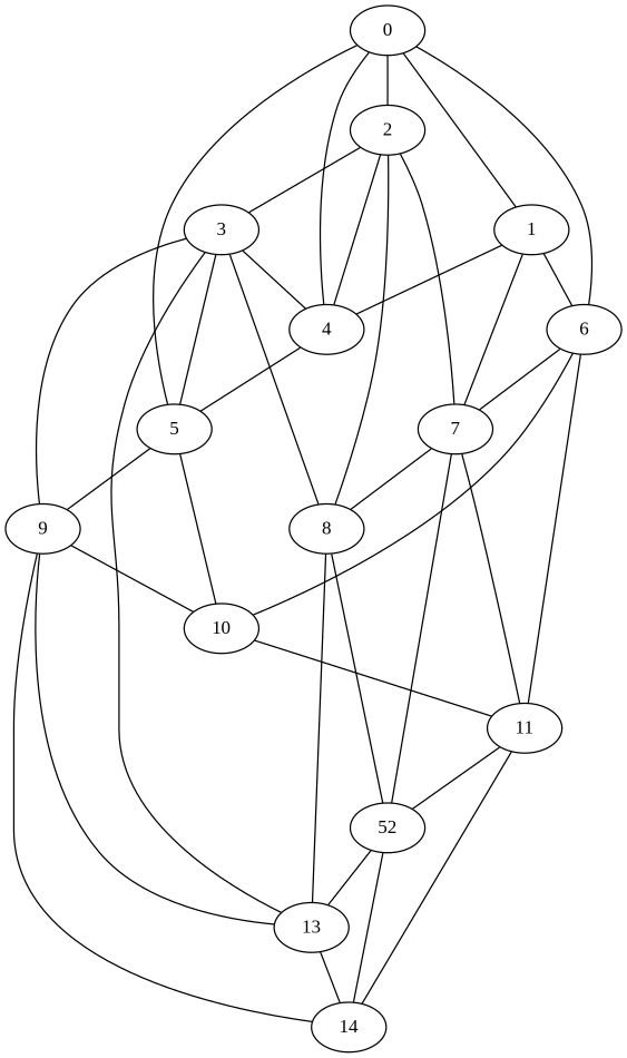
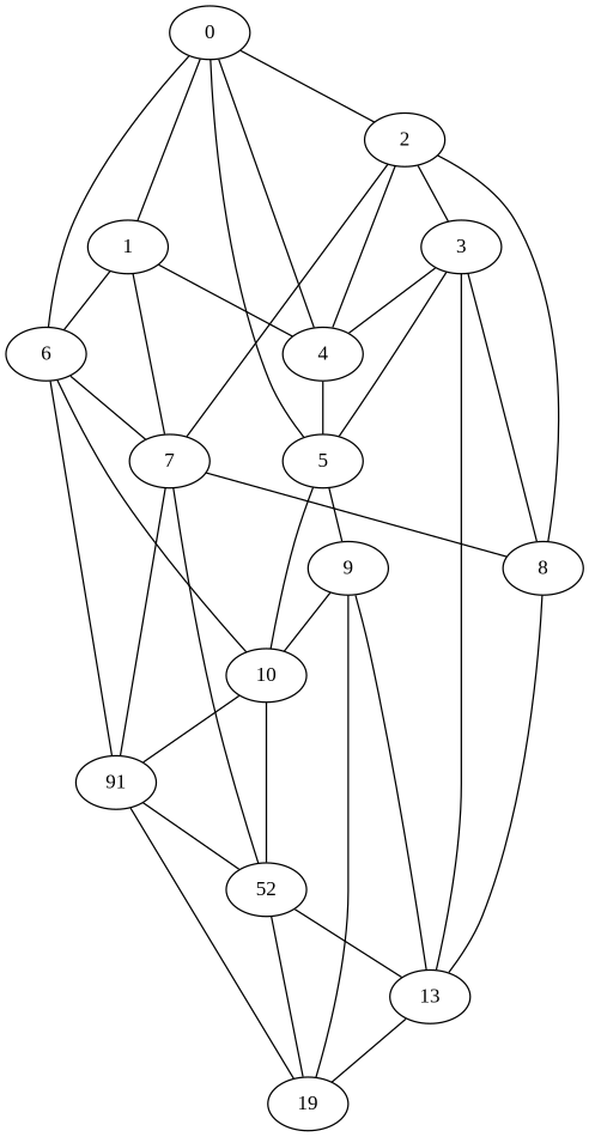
  graph {
    fontname="Liberation Serif"
    node [fontname="Liberation Serif"]
    edge [fontname="Liberation Serif"]
    0
    1
    2
    4
    5
    6
    7
    3
    8
    9
    10
-   11
+   11 [label=91]
    n13 [label=52]
    13
-   14
+   14 [label=19]
    0 -- 1
    0 -- 2
    0 -- 4
    0 -- 5
    0 -- 6
    1 -- 4
    1 -- 6
    1 -- 7
    2 -- 4
    2 -- 7
    2 -- 3
    2 -- 8
    4 -- 5
    5 -- 9
    5 -- 10
    6 -- 7
    6 -- 10
    6 -- 11
    7 -- 8
    7 -- 11
    7 -- n13
    3 -- 4
    3 -- 5
    3 -- 8
-   3 -- 9
    3 -- 13
-   8 -- n13
+   10 -- n13
    8 -- 13
    9 -- 10
    9 -- 13
    9 -- 14
    10 -- 11
    11 -- n13
    11 -- 14
    n13 -- 13
    n13 -- 14
    13 -- 14
  }
